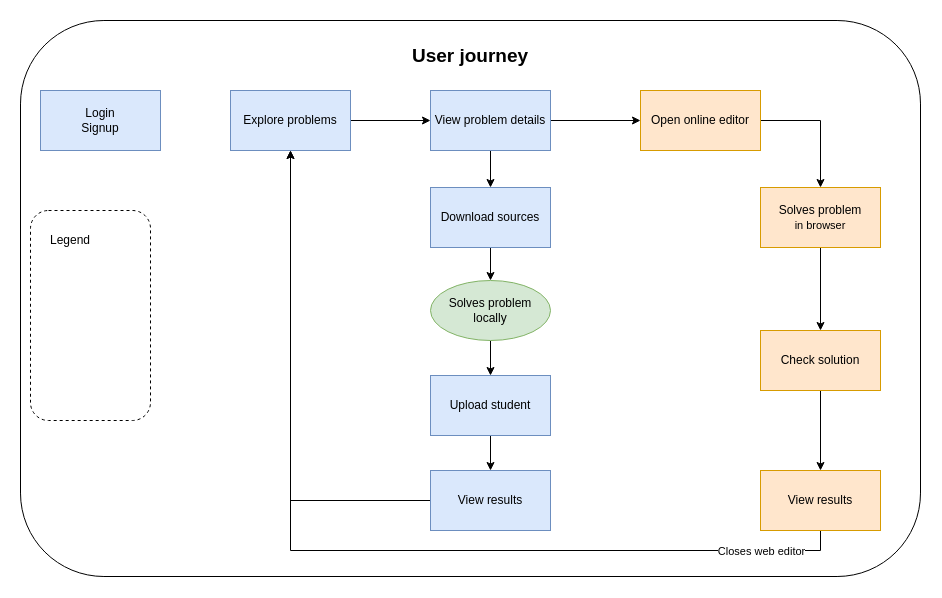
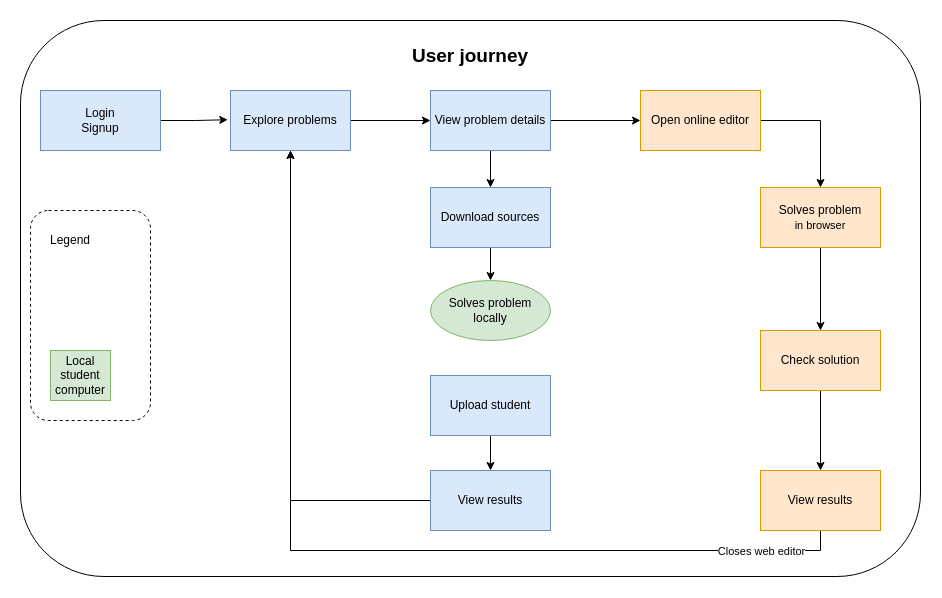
  <mxCell id="0" />
  <mxCell id="1" parent="0" />
  <mxCell id="2" value="" style="rounded=1;whiteSpace=wrap;html=1;" vertex="1" parent="1"><mxGeometry x="20" y="20" width="900" height="556" as="geometry" /></mxCell>
  <mxCell id="3" value="" style="rounded=1;whiteSpace=wrap;html=1;dashed=1;" vertex="1" parent="1"><mxGeometry x="30" y="210" width="120" height="210" as="geometry" /></mxCell>
+ <mxCell id="4" style="edgeStyle=orthogonalEdgeStyle;rounded=0;orthogonalLoop=1;jettySize=auto;html=1;exitX=1;exitY=0.5;exitDx=0;exitDy=0;entryX=-0.023;entryY=0.487;entryDx=0;entryDy=0;entryPerimeter=0;" edge="1" parent="1" source="5" target="7"><mxGeometry relative="1" as="geometry" /></mxCell>
  <mxCell id="5" value="Login&lt;br&gt;Signup" style="rounded=0;whiteSpace=wrap;html=1;fillColor=#dae8fc;strokeColor=#6c8ebf;" vertex="1" parent="1"><mxGeometry x="40" y="90" width="120" height="60" as="geometry" /></mxCell>
  <mxCell id="6" style="edgeStyle=orthogonalEdgeStyle;rounded=0;orthogonalLoop=1;jettySize=auto;html=1;exitX=1;exitY=0.5;exitDx=0;exitDy=0;entryX=0;entryY=0.5;entryDx=0;entryDy=0;" edge="1" parent="1" source="7" target="10"><mxGeometry relative="1" as="geometry" /></mxCell>
  <mxCell id="7" value="Explore problems" style="rounded=0;whiteSpace=wrap;html=1;fillColor=#dae8fc;strokeColor=#6c8ebf;" vertex="1" parent="1"><mxGeometry x="230" y="90" width="120" height="60" as="geometry" /></mxCell>
  <mxCell id="8" style="edgeStyle=orthogonalEdgeStyle;rounded=0;orthogonalLoop=1;jettySize=auto;html=1;exitX=0.5;exitY=1;exitDx=0;exitDy=0;entryX=0.5;entryY=0;entryDx=0;entryDy=0;" edge="1" parent="1" source="10" target="12"><mxGeometry relative="1" as="geometry" /></mxCell>
  <mxCell id="9" style="edgeStyle=orthogonalEdgeStyle;rounded=0;orthogonalLoop=1;jettySize=auto;html=1;exitX=1;exitY=0.5;exitDx=0;exitDy=0;entryX=0;entryY=0.5;entryDx=0;entryDy=0;" edge="1" parent="1" source="10" target="18"><mxGeometry relative="1" as="geometry" /></mxCell>
  <mxCell id="10" value="View problem details" style="rounded=0;whiteSpace=wrap;html=1;fillColor=#dae8fc;strokeColor=#6c8ebf;" vertex="1" parent="1"><mxGeometry x="430" y="90" width="120" height="60" as="geometry" /></mxCell>
  <mxCell id="11" value="" style="edgeStyle=orthogonalEdgeStyle;rounded=0;orthogonalLoop=1;jettySize=auto;html=1;" edge="1" parent="1" source="12" target="30"><mxGeometry relative="1" as="geometry" /></mxCell>
  <mxCell id="12" value="Download sources" style="rounded=0;whiteSpace=wrap;html=1;fillColor=#dae8fc;strokeColor=#6c8ebf;" vertex="1" parent="1"><mxGeometry x="430" y="187" width="120" height="60" as="geometry" /></mxCell>
  <mxCell id="13" style="edgeStyle=orthogonalEdgeStyle;rounded=0;orthogonalLoop=1;jettySize=auto;html=1;entryX=0.5;entryY=0;entryDx=0;entryDy=0;" edge="1" parent="1" source="14" target="16"><mxGeometry relative="1" as="geometry" /></mxCell>
  <mxCell id="14" value="Upload student" style="rounded=0;whiteSpace=wrap;html=1;fillColor=#dae8fc;strokeColor=#6c8ebf;" vertex="1" parent="1"><mxGeometry x="430" y="375" width="120" height="60" as="geometry" /></mxCell>
  <mxCell id="15" style="edgeStyle=orthogonalEdgeStyle;rounded=0;orthogonalLoop=1;jettySize=auto;html=1;exitX=0;exitY=0.5;exitDx=0;exitDy=0;entryX=0.5;entryY=1;entryDx=0;entryDy=0;" edge="1" parent="1" source="16" target="7"><mxGeometry relative="1" as="geometry" /></mxCell>
  <mxCell id="16" value="View results" style="rounded=0;whiteSpace=wrap;html=1;fillColor=#dae8fc;strokeColor=#6c8ebf;" vertex="1" parent="1"><mxGeometry x="430" y="470" width="120" height="60" as="geometry" /></mxCell>
  <mxCell id="17" style="edgeStyle=orthogonalEdgeStyle;rounded=0;orthogonalLoop=1;jettySize=auto;html=1;exitX=1;exitY=0.5;exitDx=0;exitDy=0;entryX=0.5;entryY=0;entryDx=0;entryDy=0;" edge="1" parent="1" source="18" target="27"><mxGeometry relative="1" as="geometry" /></mxCell>
  <mxCell id="18" value="Open online editor" style="rounded=0;whiteSpace=wrap;html=1;fillColor=#ffe6cc;strokeColor=#d79b00;" vertex="1" parent="1"><mxGeometry x="640" y="90" width="120" height="60" as="geometry" /></mxCell>
  <mxCell id="19" value="" style="edgeStyle=orthogonalEdgeStyle;rounded=0;orthogonalLoop=1;jettySize=auto;html=1;" edge="1" parent="1" source="20" target="23"><mxGeometry relative="1" as="geometry" /></mxCell>
  <mxCell id="20" value="Check solution" style="whiteSpace=wrap;html=1;rounded=0;fillColor=#ffe6cc;strokeColor=#d79b00;" vertex="1" parent="1"><mxGeometry x="760" y="330" width="120" height="60" as="geometry" /></mxCell>
  <mxCell id="21" style="edgeStyle=orthogonalEdgeStyle;rounded=0;orthogonalLoop=1;jettySize=auto;html=1;exitX=0.5;exitY=1;exitDx=0;exitDy=0;entryX=0.5;entryY=1;entryDx=0;entryDy=0;" edge="1" parent="1" source="23" target="7"><mxGeometry relative="1" as="geometry"><Array as="points"><mxPoint x="820" y="550" /><mxPoint x="290" y="550" /></Array></mxGeometry></mxCell>
  <mxCell id="22" value="Closes web editor" style="edgeLabel;html=1;align=center;verticalAlign=middle;resizable=0;points=[];" vertex="1" connectable="0" parent="21"><mxGeometry x="-0.906" y="2" relative="1" as="geometry"><mxPoint x="-35" y="-2" as="offset" /></mxGeometry></mxCell>
  <mxCell id="23" value="View results" style="whiteSpace=wrap;html=1;rounded=0;fillColor=#ffe6cc;strokeColor=#d79b00;" vertex="1" parent="1"><mxGeometry x="760" y="470" width="120" height="60" as="geometry" /></mxCell>
  <mxCell id="24" value="Legend" style="text;html=1;strokeColor=none;fillColor=none;align=center;verticalAlign=middle;whiteSpace=wrap;rounded=0;" vertex="1" parent="1"><mxGeometry x="40" y="225" width="60" height="30" as="geometry" /></mxCell>
  <mxCell id="25" value="User journey" style="text;html=1;strokeColor=none;fillColor=none;align=center;verticalAlign=middle;whiteSpace=wrap;rounded=0;fontSize=19;fontStyle=1" vertex="1" parent="1"><mxGeometry x="390" y="41" width="160" height="30" as="geometry" /></mxCell>
  <mxCell id="26" value="" style="edgeStyle=orthogonalEdgeStyle;rounded=0;orthogonalLoop=1;jettySize=auto;html=1;" edge="1" parent="1" source="27" target="20"><mxGeometry relative="1" as="geometry" /></mxCell>
  <mxCell id="27" value="Solves problem&lt;br style=&quot;border-color: var(--border-color); font-size: 11px;&quot;&gt;&lt;span style=&quot;font-size: 11px;&quot;&gt;in browser&lt;/span&gt;" style="whiteSpace=wrap;html=1;fillColor=#ffe6cc;strokeColor=#d79b00;rounded=0;" vertex="1" parent="1"><mxGeometry x="760" y="187" width="120" height="60" as="geometry" /></mxCell>
- <mxCell id="29" style="edgeStyle=orthogonalEdgeStyle;rounded=0;orthogonalLoop=1;jettySize=auto;html=1;exitX=0.5;exitY=1;exitDx=0;exitDy=0;entryX=0.5;entryY=0;entryDx=0;entryDy=0;" edge="1" parent="1" source="30" target="14"><mxGeometry relative="1" as="geometry" /></mxCell>
+ <mxCell id="28" value="Local student computer" style="rounded=0;whiteSpace=wrap;html=1;fillColor=#d5e8d4;strokeColor=#82b366;" vertex="1" parent="1"><mxGeometry x="50" y="350" width="60" height="50" as="geometry" /></mxCell>
  <mxCell id="30" value="Solves problem locally" style="ellipse;whiteSpace=wrap;html=1;fillColor=#d5e8d4;strokeColor=#82b366;" vertex="1" parent="1"><mxGeometry x="430" y="280" width="120" height="60" as="geometry" /></mxCell>
